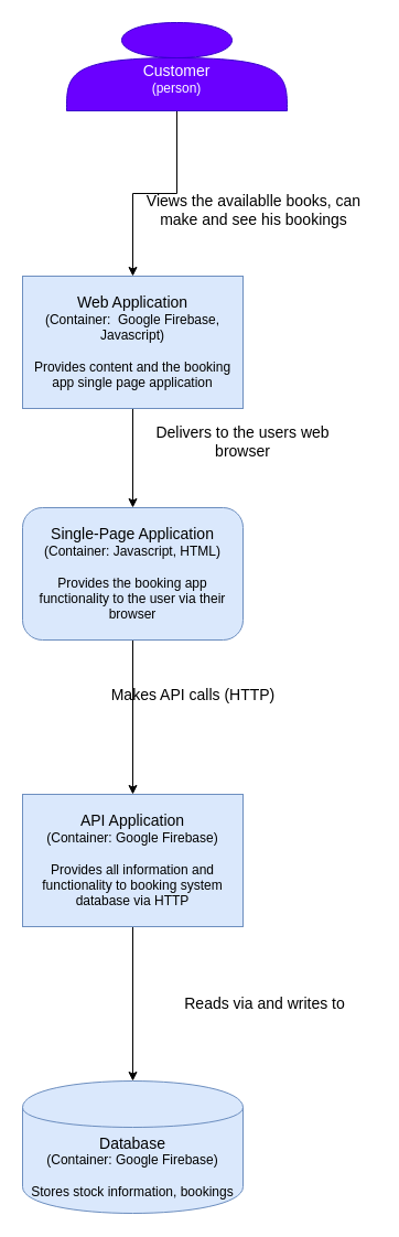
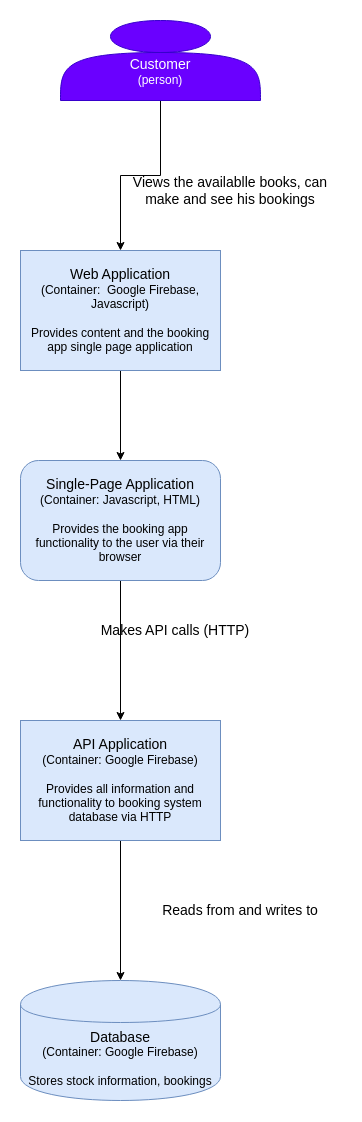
  <mxCell id="0" />
  <mxCell id="1" parent="0" />
  <mxCell id="2" style="edgeStyle=orthogonalEdgeStyle;rounded=0;orthogonalLoop=1;jettySize=auto;html=1;exitX=0.5;exitY=1;exitDx=0;exitDy=0;entryX=0.5;entryY=0;entryDx=0;entryDy=0;" edge="1" parent="1" source="3" target="13"><mxGeometry relative="1" as="geometry" /></mxCell>
  <mxCell id="3" value="&lt;span style=&quot;white-space: normal ; font-size: 14px&quot;&gt;&lt;br&gt;&lt;br&gt;&lt;br&gt;Customer&lt;/span&gt;&lt;br style=&quot;white-space: normal&quot;&gt;&lt;font style=&quot;white-space: normal&quot;&gt;(person)&lt;br&gt;&lt;/font&gt;&lt;br style=&quot;white-space: normal&quot;&gt;&lt;span style=&quot;white-space: normal&quot;&gt;App user&lt;/span&gt;" style="shape=actor;whiteSpace=wrap;html=1;fillColor=#6a00ff;strokeColor=#3700CC;fontColor=#ffffff;" vertex="1" parent="1"><mxGeometry x="60" y="20" width="200" height="80" as="geometry" /></mxCell>
  <mxCell id="4" value="&lt;span style=&quot;white-space: normal ; font-size: 14px&quot;&gt;Database&lt;/span&gt;&lt;br style=&quot;white-space: normal&quot;&gt;&lt;font style=&quot;white-space: normal&quot;&gt;(Container: Google Firebase)&lt;br&gt;&lt;/font&gt;&lt;br style=&quot;white-space: normal&quot;&gt;&lt;span style=&quot;white-space: normal&quot;&gt;Stores stock information, bookings&lt;/span&gt;" style="shape=cylinder;whiteSpace=wrap;html=1;boundedLbl=1;backgroundOutline=1;fillColor=#dae8fc;strokeColor=#6c8ebf;" vertex="1" parent="1"><mxGeometry x="20" y="980" width="200" height="120" as="geometry" /></mxCell>
  <mxCell id="5" style="edgeStyle=orthogonalEdgeStyle;rounded=0;orthogonalLoop=1;jettySize=auto;html=1;exitX=0.5;exitY=1;exitDx=0;exitDy=0;entryX=0.5;entryY=0;entryDx=0;entryDy=0;" edge="1" parent="1" source="6" target="8"><mxGeometry relative="1" as="geometry" /></mxCell>
  <mxCell id="6" value="&lt;span style=&quot;white-space: normal ; font-size: 14px&quot;&gt;Single-Page Application&lt;/span&gt;&lt;br style=&quot;white-space: normal&quot;&gt;&lt;font style=&quot;white-space: normal&quot;&gt;(Container: Javascript, HTML)&lt;br&gt;&lt;/font&gt;&lt;br style=&quot;white-space: normal&quot;&gt;&lt;span style=&quot;white-space: normal&quot;&gt;Provides the booking app functionality to the user via their browser&lt;/span&gt;" style="rounded=1;whiteSpace=wrap;html=1;fillColor=#dae8fc;strokeColor=#6c8ebf;" vertex="1" parent="1"><mxGeometry x="20" y="460" width="200" height="120" as="geometry" /></mxCell>
  <mxCell id="7" style="edgeStyle=orthogonalEdgeStyle;rounded=0;orthogonalLoop=1;jettySize=auto;html=1;exitX=0.5;exitY=1;exitDx=0;exitDy=0;entryX=0.5;entryY=0;entryDx=0;entryDy=0;" edge="1" parent="1" source="8" target="4"><mxGeometry relative="1" as="geometry" /></mxCell>
  <mxCell id="8" value="&lt;font&gt;&lt;span style=&quot;font-size: 14px&quot;&gt;API Application&lt;/span&gt;&lt;br&gt;&lt;font style=&quot;font-size: 12px&quot;&gt;(Container: Google Firebase)&lt;br&gt;&lt;/font&gt;&lt;br&gt;Provides all information and functionality to booking system database via HTTP&lt;br&gt;&lt;/font&gt;" style="rounded=0;whiteSpace=wrap;html=1;fillColor=#dae8fc;strokeColor=#6c8ebf;" vertex="1" parent="1"><mxGeometry x="20" y="720" width="200" height="120" as="geometry" /></mxCell>
  <mxCell id="9" value="&lt;font style=&quot;font-size: 14px&quot;&gt;Views the availablle books, can make and see his bookings&lt;/font&gt;" style="text;html=1;strokeColor=none;fillColor=none;align=center;verticalAlign=middle;whiteSpace=wrap;rounded=0;" vertex="1" parent="1"><mxGeometry x="130" y="180" width="200" height="20" as="geometry" /></mxCell>
- <mxCell id="10" value="&lt;font style=&quot;font-size: 14px&quot;&gt;Reads via and writes to&lt;/font&gt;" style="text;html=1;strokeColor=none;fillColor=none;align=center;verticalAlign=middle;whiteSpace=wrap;rounded=0;" vertex="1" parent="1"><mxGeometry x="140" y="900" width="200" height="20" as="geometry" /></mxCell>
+ <mxCell id="10" value="&lt;font style=&quot;font-size: 14px&quot;&gt;Reads from and writes to&lt;/font&gt;" style="text;html=1;strokeColor=none;fillColor=none;align=center;verticalAlign=middle;whiteSpace=wrap;rounded=0;" vertex="1" parent="1"><mxGeometry x="140" y="900" width="200" height="20" as="geometry" /></mxCell>
  <mxCell id="11" value="&lt;font style=&quot;font-size: 14px&quot;&gt;Makes API calls (HTTP)&lt;/font&gt;" style="text;html=1;strokeColor=none;fillColor=none;align=center;verticalAlign=middle;whiteSpace=wrap;rounded=0;" vertex="1" parent="1"><mxGeometry x="75" y="620" width="200" height="20" as="geometry" /></mxCell>
  <mxCell id="12" style="edgeStyle=orthogonalEdgeStyle;rounded=0;orthogonalLoop=1;jettySize=auto;html=1;exitX=0.5;exitY=1;exitDx=0;exitDy=0;entryX=0.5;entryY=0;entryDx=0;entryDy=0;" edge="1" parent="1" source="13" target="6"><mxGeometry relative="1" as="geometry" /></mxCell>
  <mxCell id="13" value="&lt;font style=&quot;font-size: 14px&quot;&gt;Web Application&lt;/font&gt;&lt;br&gt;(Container:&amp;nbsp; Google Firebase, Javascript)&lt;br&gt;&lt;br&gt;Provides content and the booking app single page application" style="rounded=0;whiteSpace=wrap;html=1;fillColor=#dae8fc;strokeColor=#6c8ebf;" vertex="1" parent="1"><mxGeometry x="20" y="250" width="200" height="120" as="geometry" /></mxCell>
- <mxCell id="14" value="&lt;font style=&quot;font-size: 14px&quot;&gt;Delivers to the users web browser&lt;/font&gt;" style="text;html=1;strokeColor=none;fillColor=none;align=center;verticalAlign=middle;whiteSpace=wrap;rounded=0;" vertex="1" parent="1"><mxGeometry x="120" y="390" width="200" height="20" as="geometry" /></mxCell>
